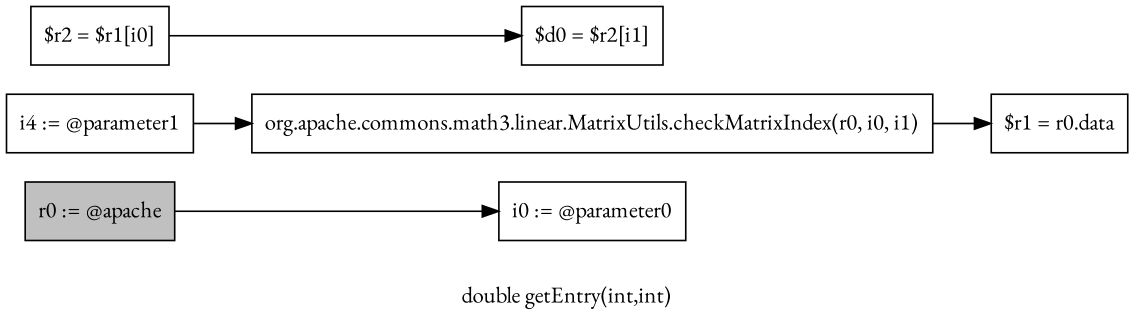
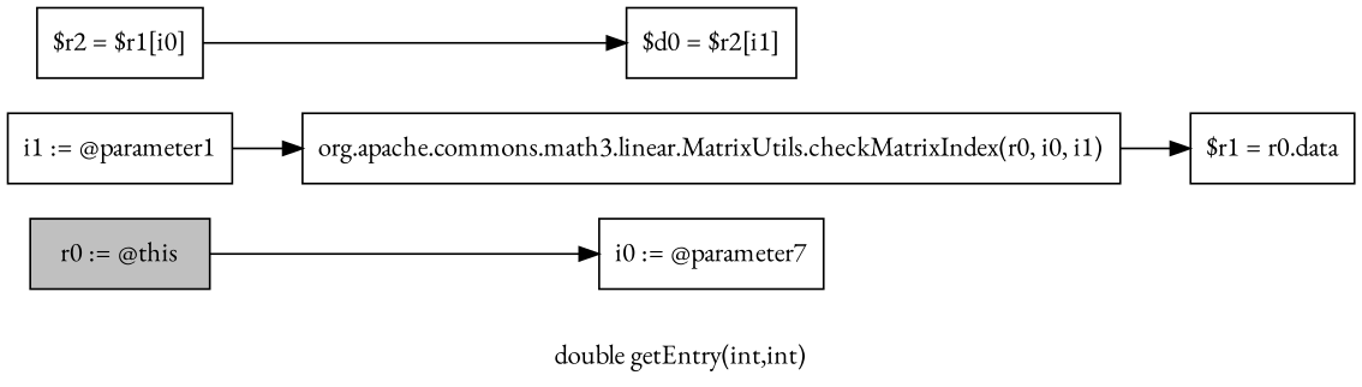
  digraph {
    fontname="EB Garamond"
    label="double getEntry(int,int)"
    rankdir=LR
    node [fontname="EB Garamond" shape=box]
    edge [fontname="EB Garamond"]
-   n1 [fillcolor=gray label="r0 := @apache" style=filled]
-   n2 [label="i0 := @parameter0"]
-   n3 [label="i4 := @parameter1"]
+   n1 [fillcolor=gray label="r0 := @this" style=filled]
+   n2 [label="i0 := @parameter7"]
+   n3 [label="i1 := @parameter1"]
    n4 [label="org.apache.commons.math3.linear.MatrixUtils.checkMatrixIndex(r0, i0, i1)"]
    n5 [label="$r1 = r0.data"]
    n6 [label="$r2 = $r1[i0]"]
    n7 [label="$d0 = $r2[i1]"]
    n1 -> n2
    n3 -> n4
    n4 -> n5
    n6 -> n7
  }
